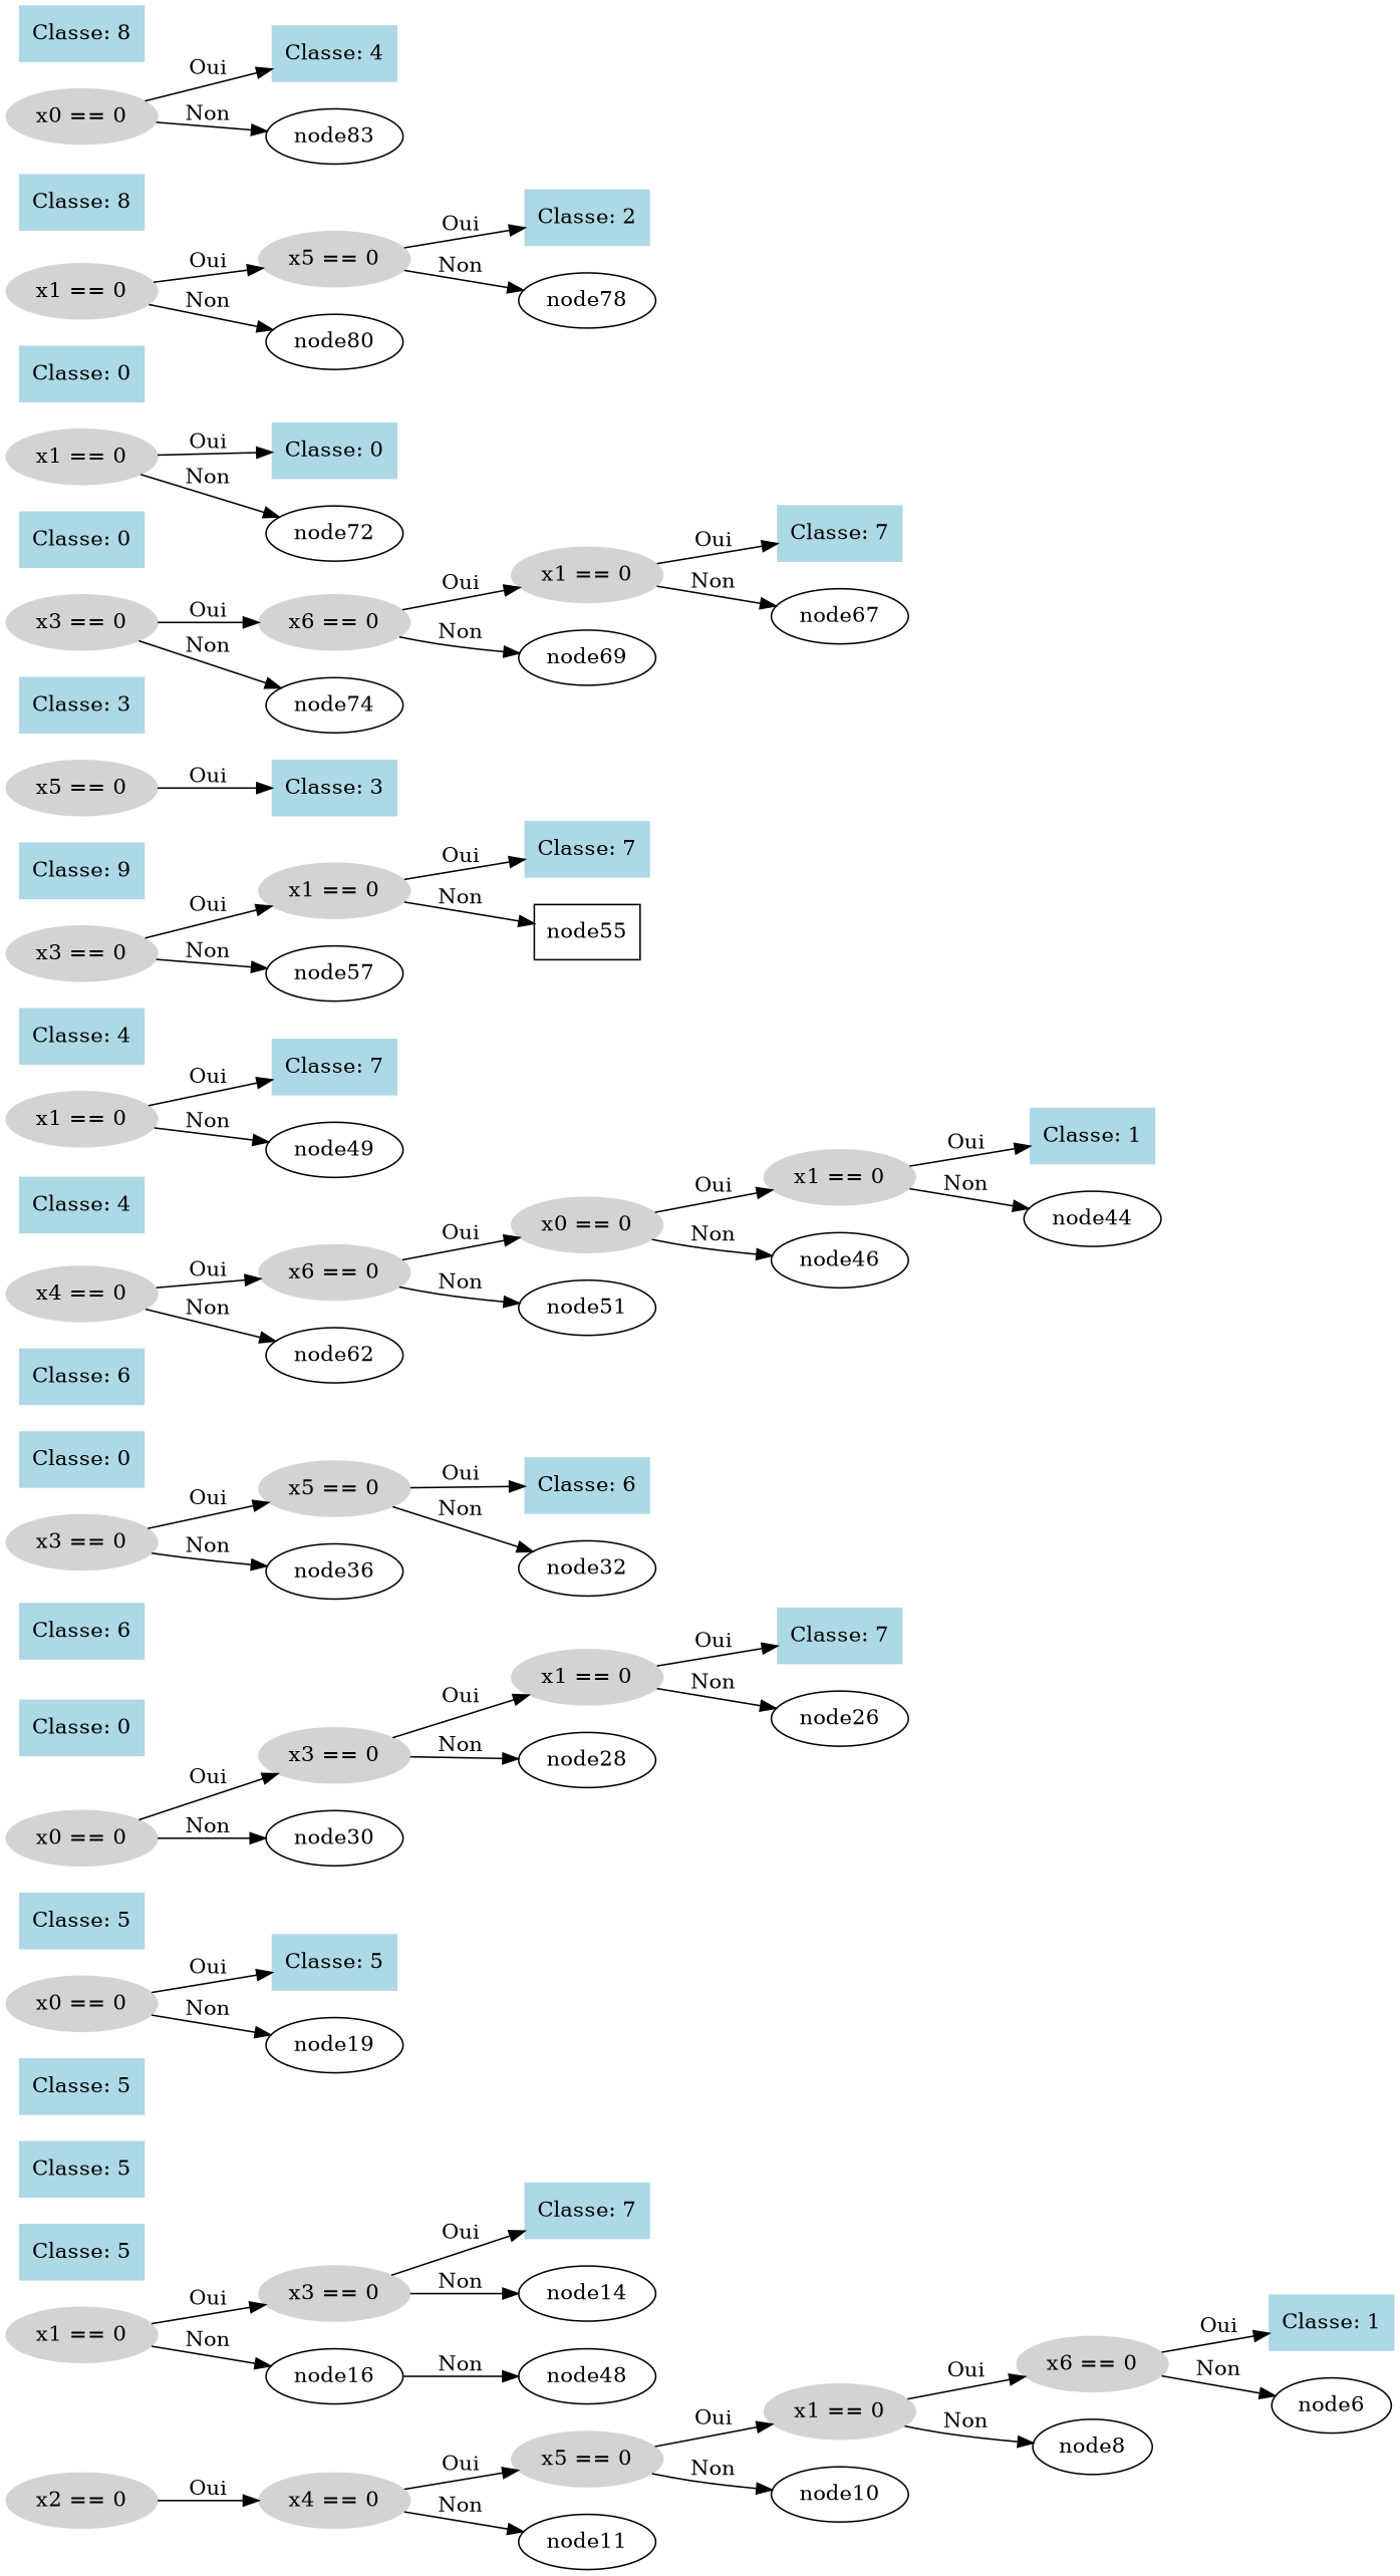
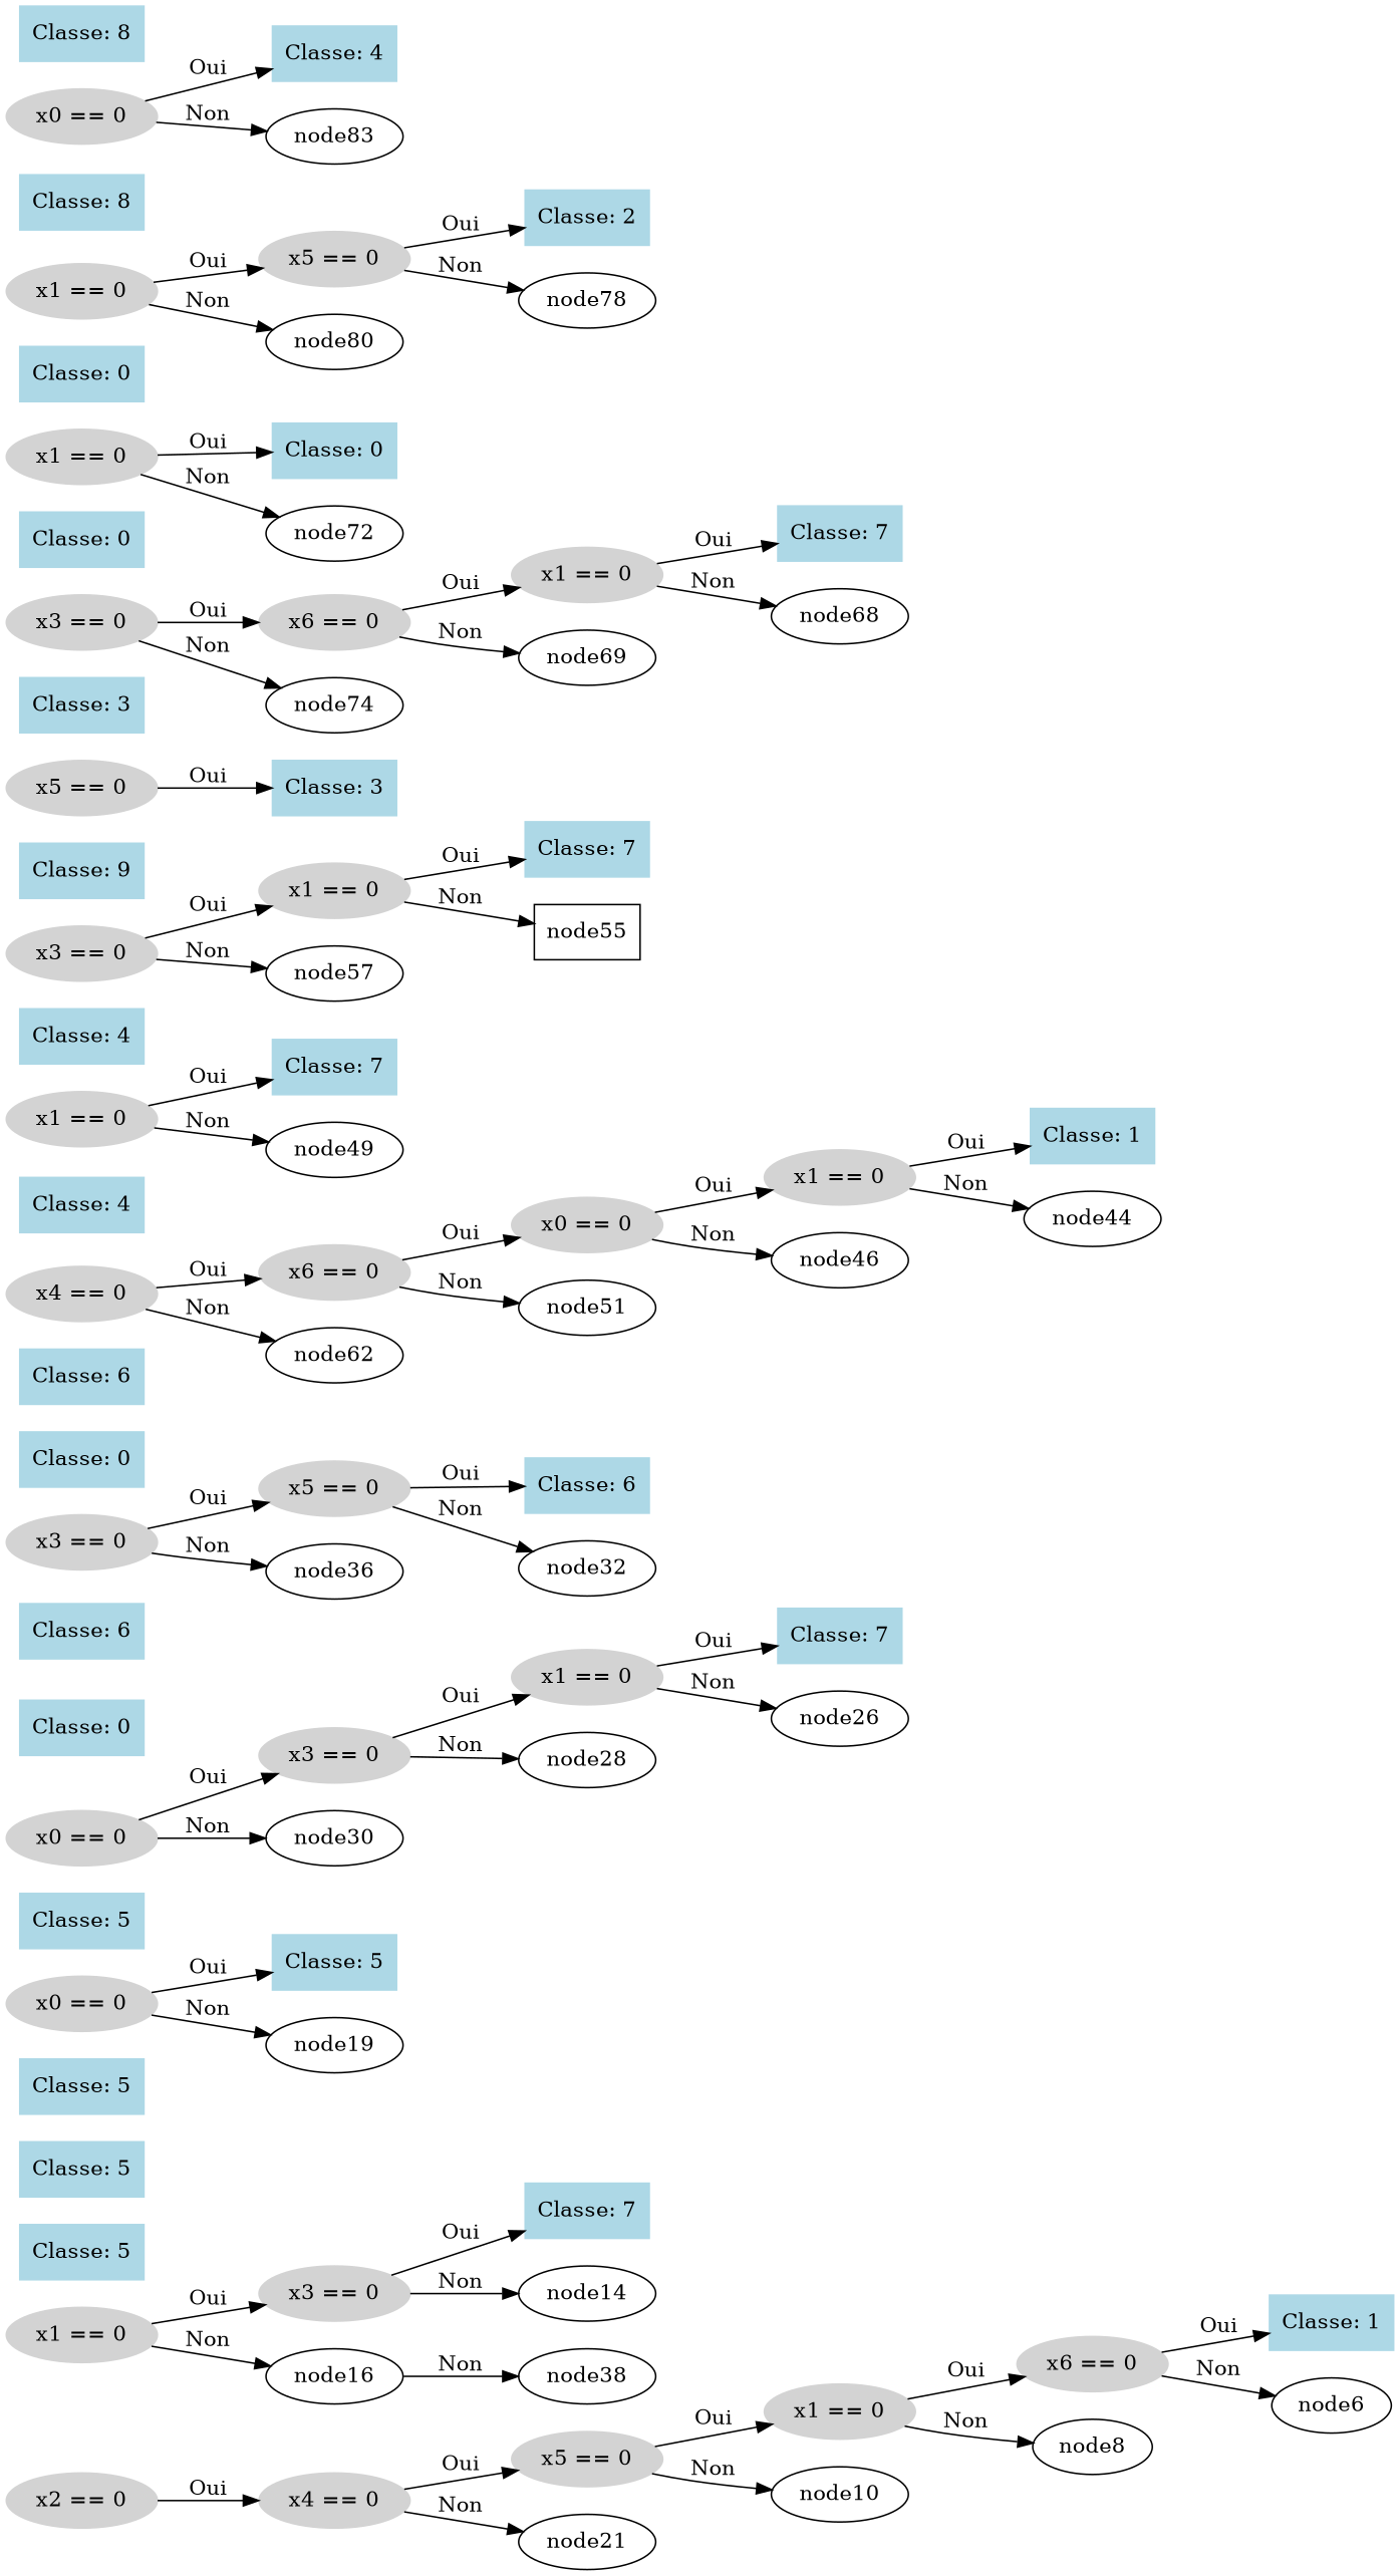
  digraph {
    rankdir=LR
    node [color=lightblue shape=box style=filled]
    n1 [color=lightgray label="x2 == 0" shape=ellipse]
    n2 [color=lightgray label="x4 == 0" shape=ellipse]
    n3 [color=lightgray label="x5 == 0" shape=ellipse]
-   node21 [label=node11 color="" shape="" style=""]
-   node38 [label=node48 color="" shape="" style=""]
+   node21 [color="" shape="" style=""]
+   node38 [color="" shape="" style=""]
    n6 [color=lightgray label="x1 == 0" shape=ellipse]
    node10 [color="" shape="" style=""]
    n8 [color=lightgray label="x6 == 0" shape=ellipse]
    node8 [color="" shape="" style=""]
    n10 [label="Classe: 1"]
    node6 [color="" shape="" style=""]
    n12 [label="Classe: 5"]
    n13 [label="Classe: 5"]
    n14 [color=lightgray label="x1 == 0" shape=ellipse]
    n15 [color=lightgray label="x3 == 0" shape=ellipse]
    node16 [color="" shape="" style=""]
    n17 [label="Classe: 7"]
    node14 [color="" shape="" style=""]
    n19 [label="Classe: 5"]
    n20 [color=lightgray label="x0 == 0" shape=ellipse]
    n21 [label="Classe: 5"]
    node19 [color="" shape="" style=""]
    n23 [label="Classe: 5"]
    n24 [color=lightgray label="x0 == 0" shape=ellipse]
    n25 [color=lightgray label="x3 == 0" shape=ellipse]
    node30 [color="" shape="" style=""]
    n27 [color=lightgray label="x1 == 0" shape=ellipse]
    node28 [color="" shape="" style=""]
    n29 [label="Classe: 7"]
    node26 [color="" shape="" style=""]
    n31 [label="Classe: 0"]
    n32 [label="Classe: 6"]
    n33 [color=lightgray label="x3 == 0" shape=ellipse]
    n34 [color=lightgray label="x5 == 0" shape=ellipse]
    node36 [color="" shape="" style=""]
    n36 [label="Classe: 6"]
    n37 [label=node32 color="" shape="" style=""]
    n38 [label="Classe: 0"]
    n39 [label="Classe: 6"]
    n40 [color=lightgray label="x4 == 0" shape=ellipse]
    n41 [color=lightgray label="x6 == 0" shape=ellipse]
    node62 [color="" shape="" style=""]
    n43 [color=lightgray label="x0 == 0" shape=ellipse]
    node51 [color="" shape="" style=""]
    n45 [color=lightgray label="x1 == 0" shape=ellipse]
    node46 [color="" shape="" style=""]
    n47 [label="Classe: 1"]
    node44 [color="" shape="" style=""]
    n49 [label="Classe: 4"]
    n50 [color=lightgray label="x1 == 0" shape=ellipse]
    n51 [label="Classe: 7"]
    node49 [color="" shape="" style=""]
    n53 [label="Classe: 4"]
    n54 [color=lightgray label="x3 == 0" shape=ellipse]
    n55 [color=lightgray label="x1 == 0" shape=ellipse]
    node57 [color="" shape="" style=""]
    n57 [label="Classe: 7"]
    node55 [color="" style=""]
    n59 [label="Classe: 9"]
    n60 [color=lightgray label="x5 == 0" shape=ellipse]
    n61 [label="Classe: 3"]
    n62 [label="Classe: 3"]
    n63 [color=lightgray label="x3 == 0" shape=ellipse]
    n64 [color=lightgray label="x6 == 0" shape=ellipse]
    node74 [color="" shape="" style=""]
    n66 [color=lightgray label="x1 == 0" shape=ellipse]
    node69 [color="" shape="" style=""]
    n68 [label="Classe: 7"]
-   node67 [color="" shape="" style=""]
+   node67 [label=node68 color="" shape="" style=""]
    n70 [label="Classe: 0"]
    n71 [color=lightgray label="x1 == 0" shape=ellipse]
    n72 [label="Classe: 0"]
    node72 [color="" shape="" style=""]
    n74 [label="Classe: 0"]
    n75 [color=lightgray label="x1 == 0" shape=ellipse]
    n76 [color=lightgray label="x5 == 0" shape=ellipse]
    node80 [color="" shape="" style=""]
    n78 [label="Classe: 2"]
    node78 [color="" shape="" style=""]
    n80 [label="Classe: 8"]
    n81 [color=lightgray label="x0 == 0" shape=ellipse]
    n82 [label="Classe: 4"]
    node83 [color="" shape="" style=""]
    n84 [label="Classe: 8"]
    n1 -> n2 [label=Oui]
    n2 -> n3 [label=Oui]
    n2 -> node21 [label=Non]
    n3 -> n6 [label=Oui]
    n3 -> node10 [label=Non]
    n6 -> n8 [label=Oui]
    n6 -> node8 [label=Non]
    n8 -> n10 [label=Oui]
    n8 -> node6 [label=Non]
    n14 -> n15 [label=Oui]
    n14 -> node16 [label=Non]
    n15 -> n17 [label=Oui]
    n15 -> node14 [label=Non]
    node16 -> node38 [label=Non]
    n20 -> n21 [label=Oui]
    n20 -> node19 [label=Non]
    n24 -> n25 [label=Oui]
    n24 -> node30 [label=Non]
    n25 -> n27 [label=Oui]
    n25 -> node28 [label=Non]
    n27 -> n29 [label=Oui]
    n27 -> node26 [label=Non]
    n33 -> n34 [label=Oui]
    n33 -> node36 [label=Non]
    n34 -> n36 [label=Oui]
    n34 -> n37 [label=Non]
    n40 -> n41 [label=Oui]
    n40 -> node62 [label=Non]
    n41 -> n43 [label=Oui]
    n41 -> node51 [label=Non]
    n43 -> n45 [label=Oui]
    n43 -> node46 [label=Non]
    n45 -> n47 [label=Oui]
    n45 -> node44 [label=Non]
    n50 -> n51 [label=Oui]
    n50 -> node49 [label=Non]
    n54 -> n55 [label=Oui]
    n54 -> node57 [label=Non]
    n55 -> n57 [label=Oui]
    n55 -> node55 [label=Non]
    n60 -> n61 [label=Oui]
    n63 -> n64 [label=Oui]
    n63 -> node74 [label=Non]
    n64 -> n66 [label=Oui]
    n64 -> node69 [label=Non]
    n66 -> n68 [label=Oui]
    n66 -> node67 [label=Non]
    n71 -> n72 [label=Oui]
    n71 -> node72 [label=Non]
    n75 -> n76 [label=Oui]
    n75 -> node80 [label=Non]
    n76 -> n78 [label=Oui]
    n76 -> node78 [label=Non]
    n81 -> n82 [label=Oui]
    n81 -> node83 [label=Non]
  }
